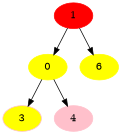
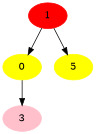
  digraph {
    node [color=yellow style=filled]
    n1 [color=red label=1]
    n2 [label=0]
-   n3 [label=6]
-   n4 [color=pink label=3 fillcolor=yellow]
-   n5 [color=pink label=4]
+   n3 [label=5]
+   n4 [color=pink label=3]
    n1 -> n2
    n1 -> n3
    n2 -> n4
-   n2 -> n5
  }
